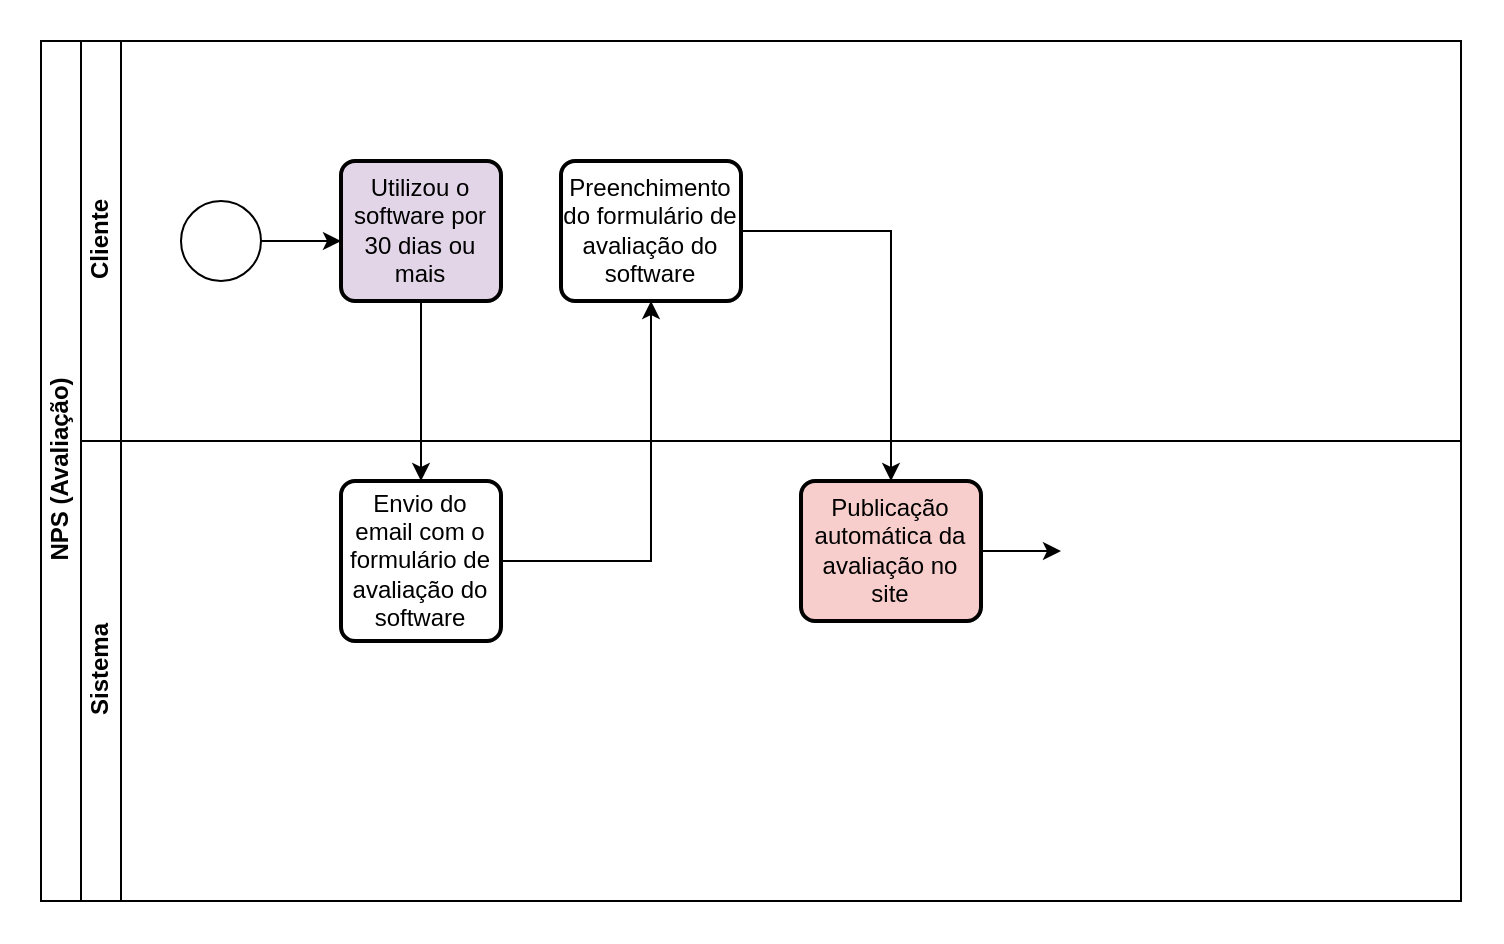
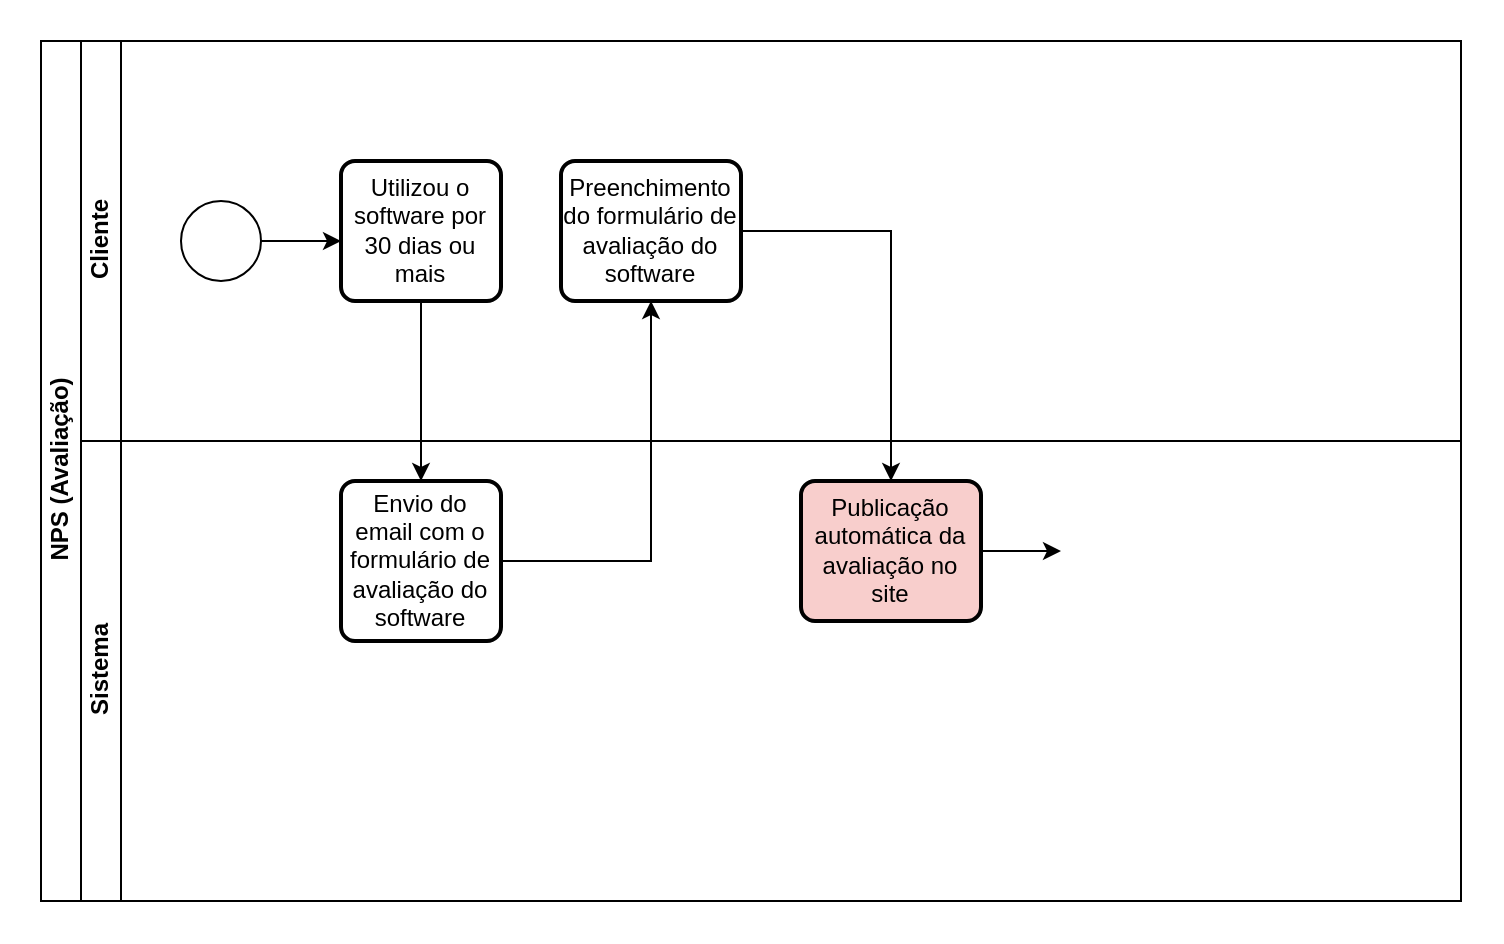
  <mxCell id="0" />
  <mxCell id="1" parent="0" />
  <mxCell id="2" value="NPS (Avaliação)" style="swimlane;html=1;childLayout=stackLayout;resizeParent=1;resizeParentMax=0;horizontal=0;startSize=20;horizontalStack=0;" parent="1" vertex="1"><mxGeometry x="20" y="20" width="710" height="430" as="geometry" /></mxCell>
  <mxCell id="3" value="Cliente" style="swimlane;html=1;startSize=20;horizontal=0;" parent="2" vertex="1"><mxGeometry x="20" width="690" height="200" as="geometry" /></mxCell>
  <mxCell id="4" value="" style="edgeStyle=orthogonalEdgeStyle;rounded=0;orthogonalLoop=1;jettySize=auto;html=1;" parent="3" source="5" edge="1"><mxGeometry relative="1" as="geometry"><mxPoint x="130" y="100" as="targetPoint" /></mxGeometry></mxCell>
  <mxCell id="5" value="" style="ellipse;whiteSpace=wrap;html=1;" parent="3" vertex="1"><mxGeometry x="50" y="80" width="40" height="40" as="geometry" /></mxCell>
- <mxCell id="6" value="Utilizou o software por 30 dias ou mais" style="rounded=1;whiteSpace=wrap;html=1;absoluteArcSize=1;arcSize=14;strokeWidth=2;fillColor=#e1d5e7;" vertex="1" parent="3"><mxGeometry x="130" y="60" width="80" height="70" as="geometry" /></mxCell>
+ <mxCell id="6" value="Utilizou o software por 30 dias ou mais" style="rounded=1;whiteSpace=wrap;html=1;absoluteArcSize=1;arcSize=14;strokeWidth=2;" vertex="1" parent="3"><mxGeometry x="130" y="60" width="80" height="70" as="geometry" /></mxCell>
  <mxCell id="7" value="Preenchimento do formulário de avaliação do software" style="rounded=1;whiteSpace=wrap;html=1;absoluteArcSize=1;arcSize=14;strokeWidth=2;" vertex="1" parent="3"><mxGeometry x="240" y="60" width="90" height="70" as="geometry" /></mxCell>
  <mxCell id="8" value="Sistema" style="swimlane;html=1;startSize=20;horizontal=0;" parent="2" vertex="1"><mxGeometry x="20" y="200" width="690" height="230" as="geometry" /></mxCell>
  <mxCell id="9" value="Envio do email com o formulário de avaliação do software" style="rounded=1;whiteSpace=wrap;html=1;absoluteArcSize=1;arcSize=14;strokeWidth=2;" vertex="1" parent="8"><mxGeometry x="130" y="20" width="80" height="80" as="geometry" /></mxCell>
  <mxCell id="10" style="edgeStyle=orthogonalEdgeStyle;rounded=0;orthogonalLoop=1;jettySize=auto;html=1;exitX=1;exitY=0.5;exitDx=0;exitDy=0;" edge="1" parent="8" source="11"><mxGeometry relative="1" as="geometry"><mxPoint x="490" y="55" as="targetPoint" /></mxGeometry></mxCell>
  <mxCell id="11" value="Publicação automática da avaliação no site" style="rounded=1;whiteSpace=wrap;html=1;absoluteArcSize=1;arcSize=14;strokeWidth=2;fillColor=#f8cecc;" vertex="1" parent="8"><mxGeometry x="360" y="20" width="90" height="70" as="geometry" /></mxCell>
  <mxCell id="12" style="edgeStyle=orthogonalEdgeStyle;rounded=0;orthogonalLoop=1;jettySize=auto;html=1;exitX=0.5;exitY=1;exitDx=0;exitDy=0;entryX=0.5;entryY=0;entryDx=0;entryDy=0;" edge="1" parent="2" source="6" target="9"><mxGeometry relative="1" as="geometry" /></mxCell>
  <mxCell id="13" style="edgeStyle=orthogonalEdgeStyle;rounded=0;orthogonalLoop=1;jettySize=auto;html=1;exitX=1;exitY=0.5;exitDx=0;exitDy=0;entryX=0.5;entryY=1;entryDx=0;entryDy=0;" edge="1" parent="2" source="9" target="7"><mxGeometry relative="1" as="geometry" /></mxCell>
  <mxCell id="14" style="edgeStyle=orthogonalEdgeStyle;rounded=0;orthogonalLoop=1;jettySize=auto;html=1;exitX=1;exitY=0.5;exitDx=0;exitDy=0;entryX=0.5;entryY=0;entryDx=0;entryDy=0;" edge="1" parent="2" source="7" target="11"><mxGeometry relative="1" as="geometry" /></mxCell>
